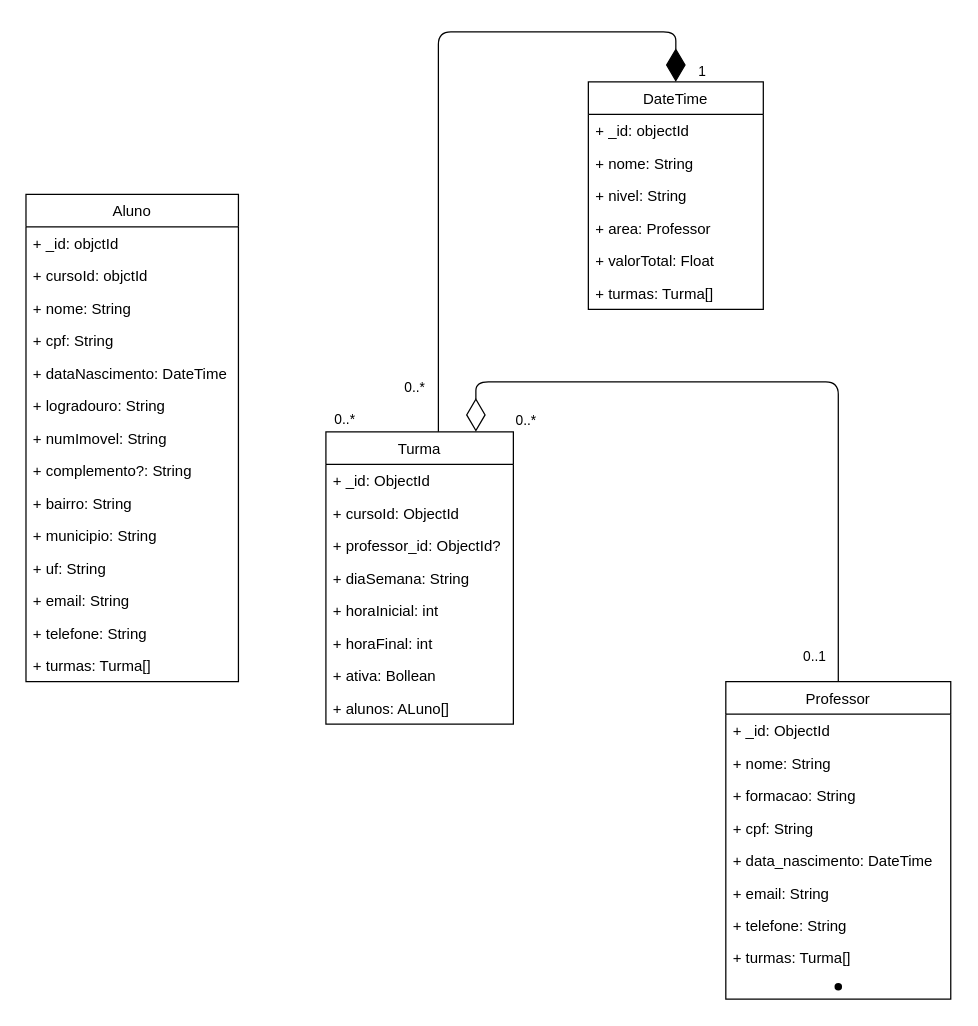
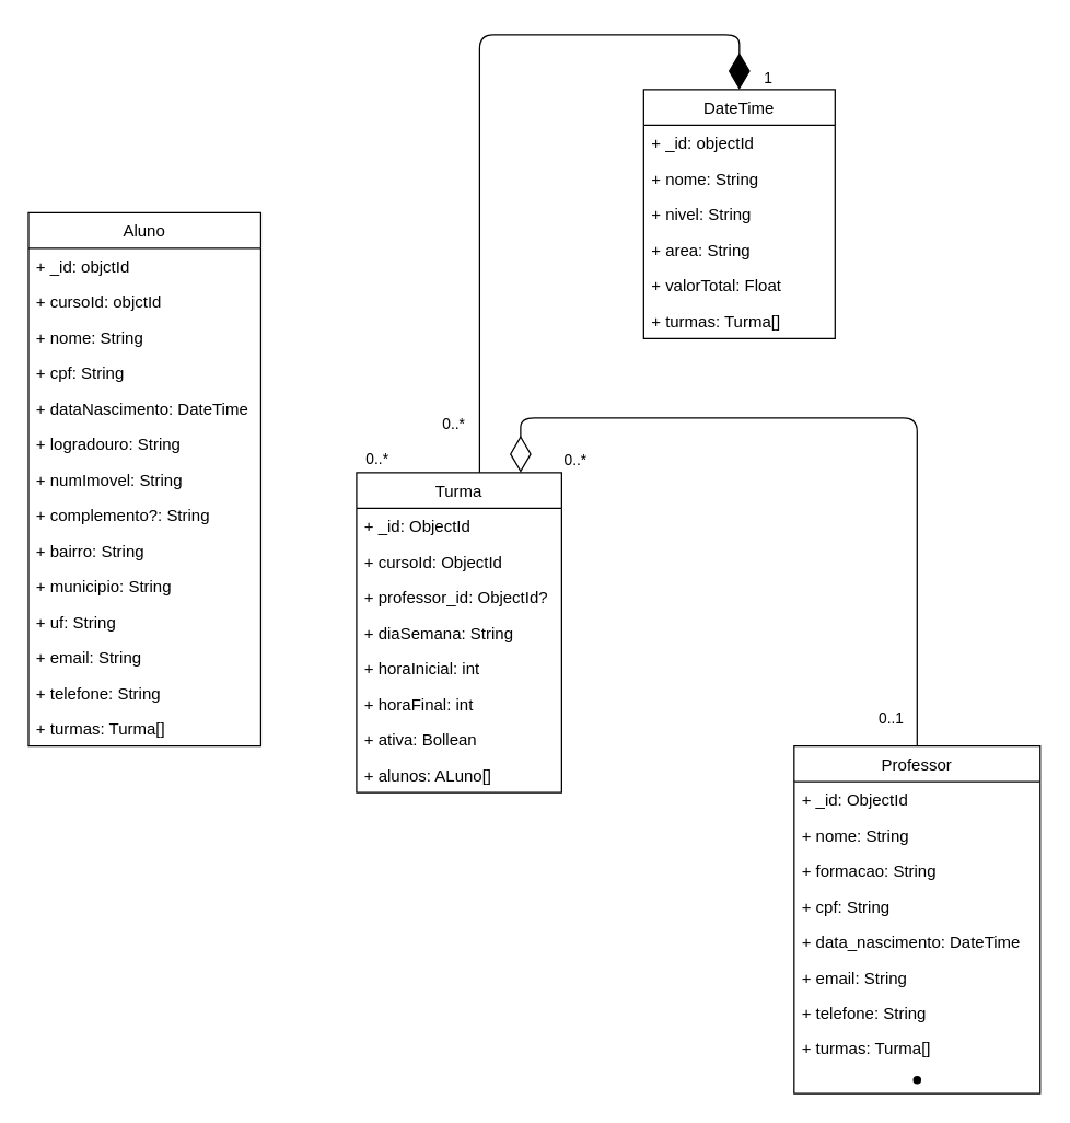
  <mxCell id="0" />
  <mxCell id="1" parent="0" />
  <mxCell id="2" value="Aluno" style="swimlane;fontStyle=0;childLayout=stackLayout;horizontal=1;startSize=26;fillColor=none;horizontalStack=0;resizeParent=1;resizeParentMax=0;resizeLast=0;collapsible=1;marginBottom=0;" parent="1" vertex="1"><mxGeometry x="20" y="150" width="170" height="390" as="geometry"><mxRectangle x="40" y="40" width="70" height="30" as="alternateBounds" /></mxGeometry></mxCell>
  <mxCell id="3" value="+ _id: objctId" style="text;strokeColor=none;fillColor=none;align=left;verticalAlign=top;spacingLeft=4;spacingRight=4;overflow=hidden;rotatable=0;points=[[0,0.5],[1,0.5]];portConstraint=eastwest;" parent="2" vertex="1"><mxGeometry y="26" width="170" height="26" as="geometry" /></mxCell>
  <mxCell id="4" value="+ cursoId: objctId" style="text;strokeColor=none;fillColor=none;align=left;verticalAlign=top;spacingLeft=4;spacingRight=4;overflow=hidden;rotatable=0;points=[[0,0.5],[1,0.5]];portConstraint=eastwest;" parent="2" vertex="1"><mxGeometry y="52" width="170" height="26" as="geometry" /></mxCell>
  <mxCell id="5" value="+ nome: String" style="text;strokeColor=none;fillColor=none;align=left;verticalAlign=top;spacingLeft=4;spacingRight=4;overflow=hidden;rotatable=0;points=[[0,0.5],[1,0.5]];portConstraint=eastwest;" parent="2" vertex="1"><mxGeometry y="78" width="170" height="26" as="geometry" /></mxCell>
  <mxCell id="6" value="+ cpf: String" style="text;strokeColor=none;fillColor=none;align=left;verticalAlign=top;spacingLeft=4;spacingRight=4;overflow=hidden;rotatable=0;points=[[0,0.5],[1,0.5]];portConstraint=eastwest;" parent="2" vertex="1"><mxGeometry y="104" width="170" height="26" as="geometry" /></mxCell>
  <mxCell id="7" value="+ dataNascimento: DateTime" style="text;strokeColor=none;fillColor=none;align=left;verticalAlign=top;spacingLeft=4;spacingRight=4;overflow=hidden;rotatable=0;points=[[0,0.5],[1,0.5]];portConstraint=eastwest;" parent="2" vertex="1"><mxGeometry y="130" width="170" height="26" as="geometry" /></mxCell>
  <mxCell id="8" value="+ logradouro: String" style="text;strokeColor=none;fillColor=none;align=left;verticalAlign=top;spacingLeft=4;spacingRight=4;overflow=hidden;rotatable=0;points=[[0,0.5],[1,0.5]];portConstraint=eastwest;" parent="2" vertex="1"><mxGeometry y="156" width="170" height="26" as="geometry" /></mxCell>
  <mxCell id="9" value="+ numImovel: String" style="text;strokeColor=none;fillColor=none;align=left;verticalAlign=top;spacingLeft=4;spacingRight=4;overflow=hidden;rotatable=0;points=[[0,0.5],[1,0.5]];portConstraint=eastwest;" parent="2" vertex="1"><mxGeometry y="182" width="170" height="26" as="geometry" /></mxCell>
  <mxCell id="10" value="+ complemento?: String" style="text;strokeColor=none;fillColor=none;align=left;verticalAlign=top;spacingLeft=4;spacingRight=4;overflow=hidden;rotatable=0;points=[[0,0.5],[1,0.5]];portConstraint=eastwest;" parent="2" vertex="1"><mxGeometry y="208" width="170" height="26" as="geometry" /></mxCell>
  <mxCell id="11" value="+ bairro: String" style="text;strokeColor=none;fillColor=none;align=left;verticalAlign=top;spacingLeft=4;spacingRight=4;overflow=hidden;rotatable=0;points=[[0,0.5],[1,0.5]];portConstraint=eastwest;" parent="2" vertex="1"><mxGeometry y="234" width="170" height="26" as="geometry" /></mxCell>
  <mxCell id="12" value="+ municipio: String" style="text;strokeColor=none;fillColor=none;align=left;verticalAlign=top;spacingLeft=4;spacingRight=4;overflow=hidden;rotatable=0;points=[[0,0.5],[1,0.5]];portConstraint=eastwest;" parent="2" vertex="1"><mxGeometry y="260" width="170" height="26" as="geometry" /></mxCell>
  <mxCell id="13" value="+ uf: String" style="text;strokeColor=none;fillColor=none;align=left;verticalAlign=top;spacingLeft=4;spacingRight=4;overflow=hidden;rotatable=0;points=[[0,0.5],[1,0.5]];portConstraint=eastwest;" parent="2" vertex="1"><mxGeometry y="286" width="170" height="26" as="geometry" /></mxCell>
  <mxCell id="14" value="+ email: String" style="text;strokeColor=none;fillColor=none;align=left;verticalAlign=top;spacingLeft=4;spacingRight=4;overflow=hidden;rotatable=0;points=[[0,0.5],[1,0.5]];portConstraint=eastwest;" parent="2" vertex="1"><mxGeometry y="312" width="170" height="26" as="geometry" /></mxCell>
  <mxCell id="15" value="+ telefone: String" style="text;strokeColor=none;fillColor=none;align=left;verticalAlign=top;spacingLeft=4;spacingRight=4;overflow=hidden;rotatable=0;points=[[0,0.5],[1,0.5]];portConstraint=eastwest;" parent="2" vertex="1"><mxGeometry y="338" width="170" height="26" as="geometry" /></mxCell>
  <mxCell id="16" value="+ turmas: Turma[]" style="text;strokeColor=none;fillColor=none;align=left;verticalAlign=top;spacingLeft=4;spacingRight=4;overflow=hidden;rotatable=0;points=[[0,0.5],[1,0.5]];portConstraint=eastwest;" parent="2" vertex="1"><mxGeometry y="364" width="170" height="26" as="geometry" /></mxCell>
  <mxCell id="17" value="DateTime" style="swimlane;fontStyle=0;childLayout=stackLayout;horizontal=1;startSize=26;fillColor=none;horizontalStack=0;resizeParent=1;resizeParentMax=0;resizeLast=0;collapsible=1;marginBottom=0;" parent="1" vertex="1"><mxGeometry x="470" y="60" width="140" height="182" as="geometry" /></mxCell>
  <mxCell id="18" value="+ _id: objectId" style="text;strokeColor=none;fillColor=none;align=left;verticalAlign=top;spacingLeft=4;spacingRight=4;overflow=hidden;rotatable=0;points=[[0,0.5],[1,0.5]];portConstraint=eastwest;" parent="17" vertex="1"><mxGeometry y="26" width="140" height="26" as="geometry" /></mxCell>
  <mxCell id="19" value="+ nome: String" style="text;strokeColor=none;fillColor=none;align=left;verticalAlign=top;spacingLeft=4;spacingRight=4;overflow=hidden;rotatable=0;points=[[0,0.5],[1,0.5]];portConstraint=eastwest;" parent="17" vertex="1"><mxGeometry y="52" width="140" height="26" as="geometry" /></mxCell>
  <mxCell id="20" value="+ nivel: String" style="text;strokeColor=none;fillColor=none;align=left;verticalAlign=top;spacingLeft=4;spacingRight=4;overflow=hidden;rotatable=0;points=[[0,0.5],[1,0.5]];portConstraint=eastwest;" parent="17" vertex="1"><mxGeometry y="78" width="140" height="26" as="geometry" /></mxCell>
- <mxCell id="21" value="+ area: Professor" style="text;strokeColor=none;fillColor=none;align=left;verticalAlign=top;spacingLeft=4;spacingRight=4;overflow=hidden;rotatable=0;points=[[0,0.5],[1,0.5]];portConstraint=eastwest;" parent="17" vertex="1"><mxGeometry y="104" width="140" height="26" as="geometry" /></mxCell>
+ <mxCell id="21" value="+ area: String" style="text;strokeColor=none;fillColor=none;align=left;verticalAlign=top;spacingLeft=4;spacingRight=4;overflow=hidden;rotatable=0;points=[[0,0.5],[1,0.5]];portConstraint=eastwest;" parent="17" vertex="1"><mxGeometry y="104" width="140" height="26" as="geometry" /></mxCell>
  <mxCell id="22" value="+ valorTotal: Float" style="text;strokeColor=none;fillColor=none;align=left;verticalAlign=top;spacingLeft=4;spacingRight=4;overflow=hidden;rotatable=0;points=[[0,0.5],[1,0.5]];portConstraint=eastwest;" vertex="1" parent="17"><mxGeometry y="130" width="140" height="26" as="geometry" /></mxCell>
  <mxCell id="23" value="+ turmas: Turma[]" style="text;strokeColor=none;fillColor=none;align=left;verticalAlign=top;spacingLeft=4;spacingRight=4;overflow=hidden;rotatable=0;points=[[0,0.5],[1,0.5]];portConstraint=eastwest;" vertex="1" parent="17"><mxGeometry y="156" width="140" height="26" as="geometry" /></mxCell>
  <mxCell id="24" value="Turma" style="swimlane;fontStyle=0;childLayout=stackLayout;horizontal=1;startSize=26;fillColor=none;horizontalStack=0;resizeParent=1;resizeParentMax=0;resizeLast=0;collapsible=1;marginBottom=0;" parent="1" vertex="1"><mxGeometry x="260" y="340" width="150" height="234" as="geometry" /></mxCell>
  <mxCell id="25" value="+ _id: ObjectId" style="text;strokeColor=none;fillColor=none;align=left;verticalAlign=top;spacingLeft=4;spacingRight=4;overflow=hidden;rotatable=0;points=[[0,0.5],[1,0.5]];portConstraint=eastwest;" parent="24" vertex="1"><mxGeometry y="26" width="150" height="26" as="geometry" /></mxCell>
  <mxCell id="26" value="+ cursoId: ObjectId" style="text;strokeColor=none;fillColor=none;align=left;verticalAlign=top;spacingLeft=4;spacingRight=4;overflow=hidden;rotatable=0;points=[[0,0.5],[1,0.5]];portConstraint=eastwest;" vertex="1" parent="24"><mxGeometry y="52" width="150" height="26" as="geometry" /></mxCell>
  <mxCell id="27" value="+ professor_id: ObjectId?" style="text;strokeColor=none;fillColor=none;align=left;verticalAlign=top;spacingLeft=4;spacingRight=4;overflow=hidden;rotatable=0;points=[[0,0.5],[1,0.5]];portConstraint=eastwest;" parent="24" vertex="1"><mxGeometry y="78" width="150" height="26" as="geometry" /></mxCell>
  <mxCell id="28" value="+ diaSemana: String" style="text;strokeColor=none;fillColor=none;align=left;verticalAlign=top;spacingLeft=4;spacingRight=4;overflow=hidden;rotatable=0;points=[[0,0.5],[1,0.5]];portConstraint=eastwest;" parent="24" vertex="1"><mxGeometry y="104" width="150" height="26" as="geometry" /></mxCell>
  <mxCell id="29" value="+ horaInicial: int" style="text;strokeColor=none;fillColor=none;align=left;verticalAlign=top;spacingLeft=4;spacingRight=4;overflow=hidden;rotatable=0;points=[[0,0.5],[1,0.5]];portConstraint=eastwest;" parent="24" vertex="1"><mxGeometry y="130" width="150" height="26" as="geometry" /></mxCell>
  <mxCell id="30" value="+ horaFinal: int" style="text;strokeColor=none;fillColor=none;align=left;verticalAlign=top;spacingLeft=4;spacingRight=4;overflow=hidden;rotatable=0;points=[[0,0.5],[1,0.5]];portConstraint=eastwest;" parent="24" vertex="1"><mxGeometry y="156" width="150" height="26" as="geometry" /></mxCell>
  <mxCell id="31" value="+ ativa: Bollean" style="text;strokeColor=none;fillColor=none;align=left;verticalAlign=top;spacingLeft=4;spacingRight=4;overflow=hidden;rotatable=0;points=[[0,0.5],[1,0.5]];portConstraint=eastwest;" vertex="1" parent="24"><mxGeometry y="182" width="150" height="26" as="geometry" /></mxCell>
  <mxCell id="32" value="+ alunos: ALuno[]" style="text;strokeColor=none;fillColor=none;align=left;verticalAlign=top;spacingLeft=4;spacingRight=4;overflow=hidden;rotatable=0;points=[[0,0.5],[1,0.5]];portConstraint=eastwest;" parent="24" vertex="1"><mxGeometry y="208" width="150" height="26" as="geometry" /></mxCell>
  <mxCell id="33" value="Professor" style="swimlane;fontStyle=0;childLayout=stackLayout;horizontal=1;startSize=26;fillColor=none;horizontalStack=0;resizeParent=1;resizeParentMax=0;resizeLast=0;collapsible=1;marginBottom=0;" parent="1" vertex="1"><mxGeometry x="580" y="540" width="180" height="254" as="geometry"><mxRectangle x="220" y="400" width="90" height="30" as="alternateBounds" /></mxGeometry></mxCell>
  <mxCell id="34" value="+ _id: ObjectId" style="text;strokeColor=none;fillColor=none;align=left;verticalAlign=top;spacingLeft=4;spacingRight=4;overflow=hidden;rotatable=0;points=[[0,0.5],[1,0.5]];portConstraint=eastwest;" parent="33" vertex="1"><mxGeometry y="26" width="180" height="26" as="geometry" /></mxCell>
  <mxCell id="35" value="+ nome: String" style="text;strokeColor=none;fillColor=none;align=left;verticalAlign=top;spacingLeft=4;spacingRight=4;overflow=hidden;rotatable=0;points=[[0,0.5],[1,0.5]];portConstraint=eastwest;" parent="33" vertex="1"><mxGeometry y="52" width="180" height="26" as="geometry" /></mxCell>
  <mxCell id="36" value="+ formacao: String" style="text;strokeColor=none;fillColor=none;align=left;verticalAlign=top;spacingLeft=4;spacingRight=4;overflow=hidden;rotatable=0;points=[[0,0.5],[1,0.5]];portConstraint=eastwest;" parent="33" vertex="1"><mxGeometry y="78" width="180" height="26" as="geometry" /></mxCell>
  <mxCell id="37" value="+ cpf: String" style="text;strokeColor=none;fillColor=none;align=left;verticalAlign=top;spacingLeft=4;spacingRight=4;overflow=hidden;rotatable=0;points=[[0,0.5],[1,0.5]];portConstraint=eastwest;" parent="33" vertex="1"><mxGeometry y="104" width="180" height="26" as="geometry" /></mxCell>
  <mxCell id="38" value="+ data_nascimento: DateTime" style="text;strokeColor=none;fillColor=none;align=left;verticalAlign=top;spacingLeft=4;spacingRight=4;overflow=hidden;rotatable=0;points=[[0,0.5],[1,0.5]];portConstraint=eastwest;" parent="33" vertex="1"><mxGeometry y="130" width="180" height="26" as="geometry" /></mxCell>
  <mxCell id="39" value="+ email: String" style="text;strokeColor=none;fillColor=none;align=left;verticalAlign=top;spacingLeft=4;spacingRight=4;overflow=hidden;rotatable=0;points=[[0,0.5],[1,0.5]];portConstraint=eastwest;" parent="33" vertex="1"><mxGeometry y="156" width="180" height="26" as="geometry" /></mxCell>
  <mxCell id="40" value="+ telefone: String" style="text;strokeColor=none;fillColor=none;align=left;verticalAlign=top;spacingLeft=4;spacingRight=4;overflow=hidden;rotatable=0;points=[[0,0.5],[1,0.5]];portConstraint=eastwest;" parent="33" vertex="1"><mxGeometry y="182" width="180" height="26" as="geometry" /></mxCell>
  <mxCell id="41" value="+ turmas: Turma[]" style="text;strokeColor=none;fillColor=none;align=left;verticalAlign=top;spacingLeft=4;spacingRight=4;overflow=hidden;rotatable=0;points=[[0,0.5],[1,0.5]];portConstraint=eastwest;" vertex="1" parent="33"><mxGeometry y="208" width="180" height="26" as="geometry" /></mxCell>
  <mxCell id="42" value="" style="shape=waypoint;sketch=0;size=6;pointerEvents=1;points=[];fillColor=none;resizable=0;rotatable=0;perimeter=centerPerimeter;snapToPoint=1;" vertex="1" parent="33"><mxGeometry y="234" width="180" height="20" as="geometry" /></mxCell>
  <mxCell id="43" value="" style="endArrow=diamondThin;endFill=1;endSize=24;html=1;edgeStyle=orthogonalEdgeStyle;entryX=0.5;entryY=0;entryDx=0;entryDy=0;exitX=0.5;exitY=0;exitDx=0;exitDy=0;" parent="1" target="17" edge="1"><mxGeometry width="160" relative="1" as="geometry"><mxPoint x="350" y="340" as="sourcePoint" /><mxPoint x="430" y="320" as="targetPoint" /><Array as="points"><mxPoint x="350" y="20" /><mxPoint x="540" y="20" /></Array></mxGeometry></mxCell>
  <mxCell id="44" value="0..*" style="edgeLabel;html=1;align=center;verticalAlign=middle;resizable=0;points=[];" parent="43" vertex="1" connectable="0"><mxGeometry x="-0.521" y="2" relative="1" as="geometry"><mxPoint x="-18" y="96" as="offset" /></mxGeometry></mxCell>
  <mxCell id="45" value="1" style="edgeLabel;html=1;align=center;verticalAlign=middle;resizable=0;points=[];" parent="43" vertex="1" connectable="0"><mxGeometry x="-0.556" relative="1" as="geometry"><mxPoint x="210" y="-167" as="offset" /></mxGeometry></mxCell>
  <mxCell id="46" value="0..*" style="edgeLabel;html=1;align=center;verticalAlign=middle;resizable=0;points=[];" parent="1" vertex="1" connectable="0"><mxGeometry x="100.002" y="150" as="geometry"><mxPoint x="174" y="179" as="offset" /></mxGeometry></mxCell>
  <mxCell id="47" value="" style="endArrow=diamondThin;endFill=0;endSize=24;html=1;exitX=0.5;exitY=0;exitDx=0;exitDy=0;" parent="1" source="33" edge="1"><mxGeometry width="160" relative="1" as="geometry"><mxPoint x="420" y="370" as="sourcePoint" /><mxPoint x="380" y="340" as="targetPoint" /><Array as="points"><mxPoint x="670" y="300" /><mxPoint x="380" y="300" /></Array></mxGeometry></mxCell>
  <mxCell id="48" value="0..1" style="edgeLabel;html=1;align=center;verticalAlign=middle;resizable=0;points=[];" parent="47" vertex="1" connectable="0"><mxGeometry x="-0.846" y="2" relative="1" as="geometry"><mxPoint x="-18" y="23" as="offset" /></mxGeometry></mxCell>
  <mxCell id="49" value="0..*" style="edgeLabel;html=1;align=center;verticalAlign=middle;resizable=0;points=[];" parent="47" vertex="1" connectable="0"><mxGeometry x="0.71" y="1" relative="1" as="geometry"><mxPoint x="-4" y="29" as="offset" /></mxGeometry></mxCell>
